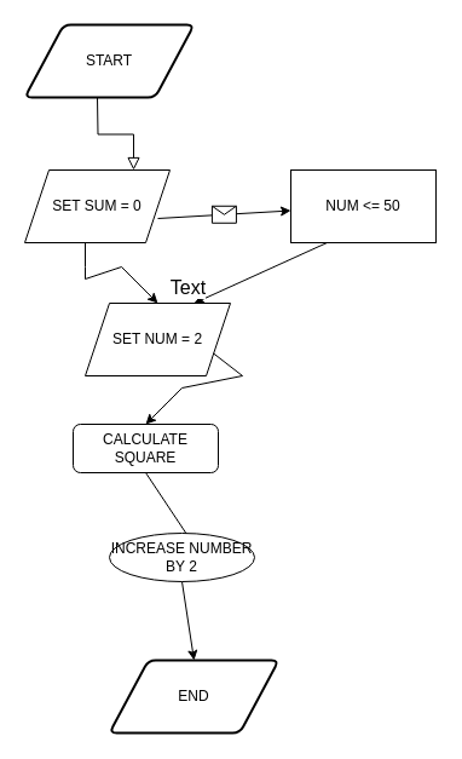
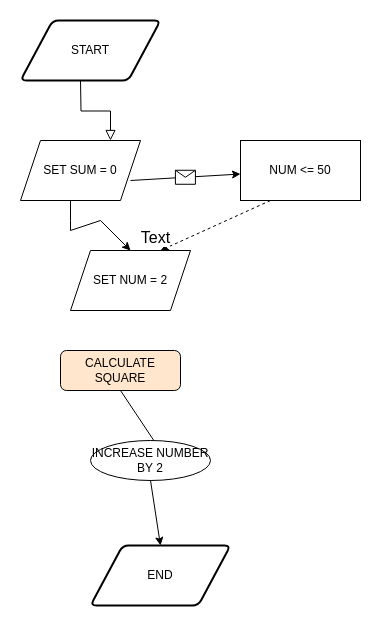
  <mxCell id="0" />
  <mxCell id="1" parent="0" />
  <mxCell id="2" value="" style="endArrow=classic;html=1;rounded=0;entryX=0.5;entryY=1;entryDx=0;entryDy=0;exitX=0.5;exitY=1;exitDx=0;exitDy=0;" parent="1" edge="1" target="10" source="15"><mxGeometry relative="1" as="geometry"><mxPoint x="100" y="379.5" as="sourcePoint" /><mxPoint x="210" y="379.5" as="targetPoint" /><Array as="points"><mxPoint x="160" y="450" /></Array></mxGeometry></mxCell>
  <mxCell id="3" value="" style="rounded=0;html=1;jettySize=auto;orthogonalLoop=1;fontSize=11;endArrow=block;endFill=0;endSize=8;strokeWidth=1;shadow=0;labelBackgroundColor=none;edgeStyle=orthogonalEdgeStyle;entryX=0.75;entryY=0;entryDx=0;entryDy=0;" parent="1" target="4" edge="1"><mxGeometry relative="1" as="geometry"><mxPoint x="80" y="80" as="sourcePoint" /><mxPoint x="80" y="130" as="targetPoint" /><Array as="points" /></mxGeometry></mxCell>
  <mxCell id="4" value="SET SUM = 0" style="shape=parallelogram;perimeter=parallelogramPerimeter;whiteSpace=wrap;html=1;fixedSize=1;" parent="1" vertex="1"><mxGeometry x="20" y="140" width="120" height="60" as="geometry" /></mxCell>
  <mxCell id="5" value="SET NUM = 2" style="shape=parallelogram;perimeter=parallelogramPerimeter;whiteSpace=wrap;html=1;fixedSize=1;" parent="1" vertex="1"><mxGeometry x="70" y="250" width="120" height="60" as="geometry" /></mxCell>
  <mxCell id="6" value="" style="endArrow=classic;html=1;rounded=0;" parent="1" target="17" edge="1"><mxGeometry relative="1" as="geometry"><mxPoint x="130" y="180" as="sourcePoint" /><mxPoint x="210" y="190" as="targetPoint" /></mxGeometry></mxCell>
  <mxCell id="7" value="" style="shape=message;html=1;outlineConnect=0;" parent="6" vertex="1"><mxGeometry width="20" height="14" relative="1" as="geometry"><mxPoint x="-10" y="-7" as="offset" /></mxGeometry></mxCell>
  <mxCell id="8" value="" style="endArrow=classic;html=1;rounded=0;entryX=0.5;entryY=0;entryDx=0;entryDy=0;" parent="1" edge="1" target="5"><mxGeometry width="50" height="50" relative="1" as="geometry"><mxPoint x="70" y="200" as="sourcePoint" /><mxPoint x="130" y="240" as="targetPoint" /><Array as="points"><mxPoint x="70" y="220" /><mxPoint x="70" y="230" /><mxPoint x="100" y="220" /></Array></mxGeometry></mxCell>
  <mxCell id="9" value="START" style="shape=parallelogram;html=1;strokeWidth=2;perimeter=parallelogramPerimeter;whiteSpace=wrap;rounded=1;arcSize=12;size=0.23;" parent="1" vertex="1"><mxGeometry x="20" y="20" width="140" height="60" as="geometry" /></mxCell>
  <mxCell id="10" value="INCREASE NUMBER BY 2" style="ellipse;whiteSpace=wrap;html=1;fontSize=12;glass=0;strokeWidth=1;shadow=0;" parent="1" vertex="1"><mxGeometry x="90" y="440" width="120" height="40" as="geometry" /></mxCell>
  <mxCell id="11" value="" style="edgeStyle=none;rounded=0;orthogonalLoop=1;jettySize=auto;html=1;exitX=0.5;exitY=1;exitDx=0;exitDy=0;entryX=0.5;entryY=0;entryDx=0;entryDy=0;" parent="1" source="10" target="12" edge="1"><mxGeometry relative="1" as="geometry"><mxPoint x="180" y="540" as="targetPoint" /></mxGeometry></mxCell>
  <mxCell id="12" value="END" style="shape=parallelogram;html=1;strokeWidth=2;perimeter=parallelogramPerimeter;whiteSpace=wrap;rounded=1;arcSize=12;size=0.23;" parent="1" vertex="1"><mxGeometry x="90" y="545" width="140" height="60" as="geometry" /></mxCell>
  <mxCell id="13" value="" style="endArrow=classic;html=1;rounded=0;entryX=0;entryY=0.5;entryDx=0;entryDy=0;" edge="1" parent="1" target="15"><mxGeometry relative="1" as="geometry"><mxPoint x="100" y="379.5" as="sourcePoint" /><mxPoint x="210" y="379.5" as="targetPoint" /></mxGeometry></mxCell>
  <mxCell id="14" value="" style="shape=message;html=1;outlineConnect=0;" vertex="1" parent="13"><mxGeometry width="20" height="14" relative="1" as="geometry"><mxPoint x="-10" y="-7" as="offset" /></mxGeometry></mxCell>
- <mxCell id="15" value="CALCULATE SQUARE" style="rounded=1;whiteSpace=wrap;html=1;fontSize=12;glass=0;strokeWidth=1;shadow=0;" parent="1" vertex="1"><mxGeometry x="60" y="350" width="120" height="40" as="geometry" /></mxCell>
- <mxCell id="16" value="" style="endArrow=classic;html=1;rounded=0;exitX=1;exitY=0.75;exitDx=0;exitDy=0;entryX=0.5;entryY=0;entryDx=0;entryDy=0;" parent="1" target="15" edge="1" source="5"><mxGeometry width="50" height="50" relative="1" as="geometry"><mxPoint x="330" y="278" as="sourcePoint" /><mxPoint x="110" y="340" as="targetPoint" /><Array as="points"><mxPoint x="200" y="310" /><mxPoint x="150" y="320" /></Array></mxGeometry></mxCell>
+ <mxCell id="15" value="CALCULATE SQUARE" style="rounded=1;whiteSpace=wrap;html=1;fontSize=12;glass=0;strokeWidth=1;shadow=0;fillColor=#ffe6cc;" parent="1" vertex="1"><mxGeometry x="60" y="350" width="120" height="40" as="geometry" /></mxCell>
  <mxCell id="17" value="NUM &amp;lt;= 50" style="rounded=0;whiteSpace=wrap;html=1;" parent="1" vertex="1"><mxGeometry x="240" y="140" width="120" height="60" as="geometry" /></mxCell>
- <mxCell id="18" value="" style="endArrow=classic;html=1;rounded=0;exitX=0.25;exitY=1;exitDx=0;exitDy=0;entryX=0.75;entryY=0;entryDx=0;entryDy=0;" parent="1" edge="1" target="5" source="17"><mxGeometry width="50" height="50" relative="1" as="geometry"><mxPoint x="240" y="210" as="sourcePoint" /><mxPoint x="160" y="220" as="targetPoint" /><Array as="points" /></mxGeometry></mxCell>
+ <mxCell id="18" value="" style="endArrow=classic;html=1;rounded=0;exitX=0.25;exitY=1;exitDx=0;exitDy=0;entryX=0.75;entryY=0;entryDx=0;entryDy=0;dashed=1;" parent="1" edge="1" target="5" source="17"><mxGeometry width="50" height="50" relative="1" as="geometry"><mxPoint x="240" y="210" as="sourcePoint" /><mxPoint x="160" y="220" as="targetPoint" /><Array as="points" /></mxGeometry></mxCell>
  <mxCell id="19" value="Text" style="edgeLabel;html=1;align=center;verticalAlign=middle;resizable=0;points=[];fontSize=16;" vertex="1" connectable="0" parent="18"><mxGeometry x="0.99" y="-14" relative="1" as="geometry"><mxPoint as="offset" /></mxGeometry></mxCell>
